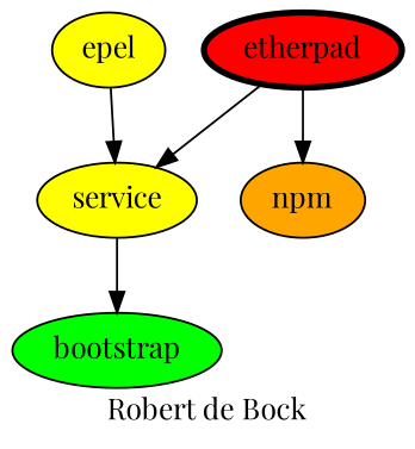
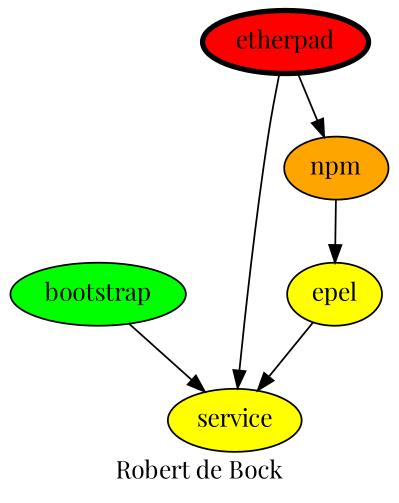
  digraph {
    fontname="Playfair Display"
    label="Robert de Bock"
    node [fillcolor=yellow fontname="Playfair Display" style=filled]
    edge [fontname="Playfair Display"]
    bootstrap [fillcolor=green]
    service
    epel
    npm [fillcolor=orange]
    etherpad [fillcolor=red penwidth=3]
-   service -> bootstrap
+   bootstrap -> service
    epel -> service
+   npm -> epel
    etherpad -> service
    etherpad -> npm
  }
